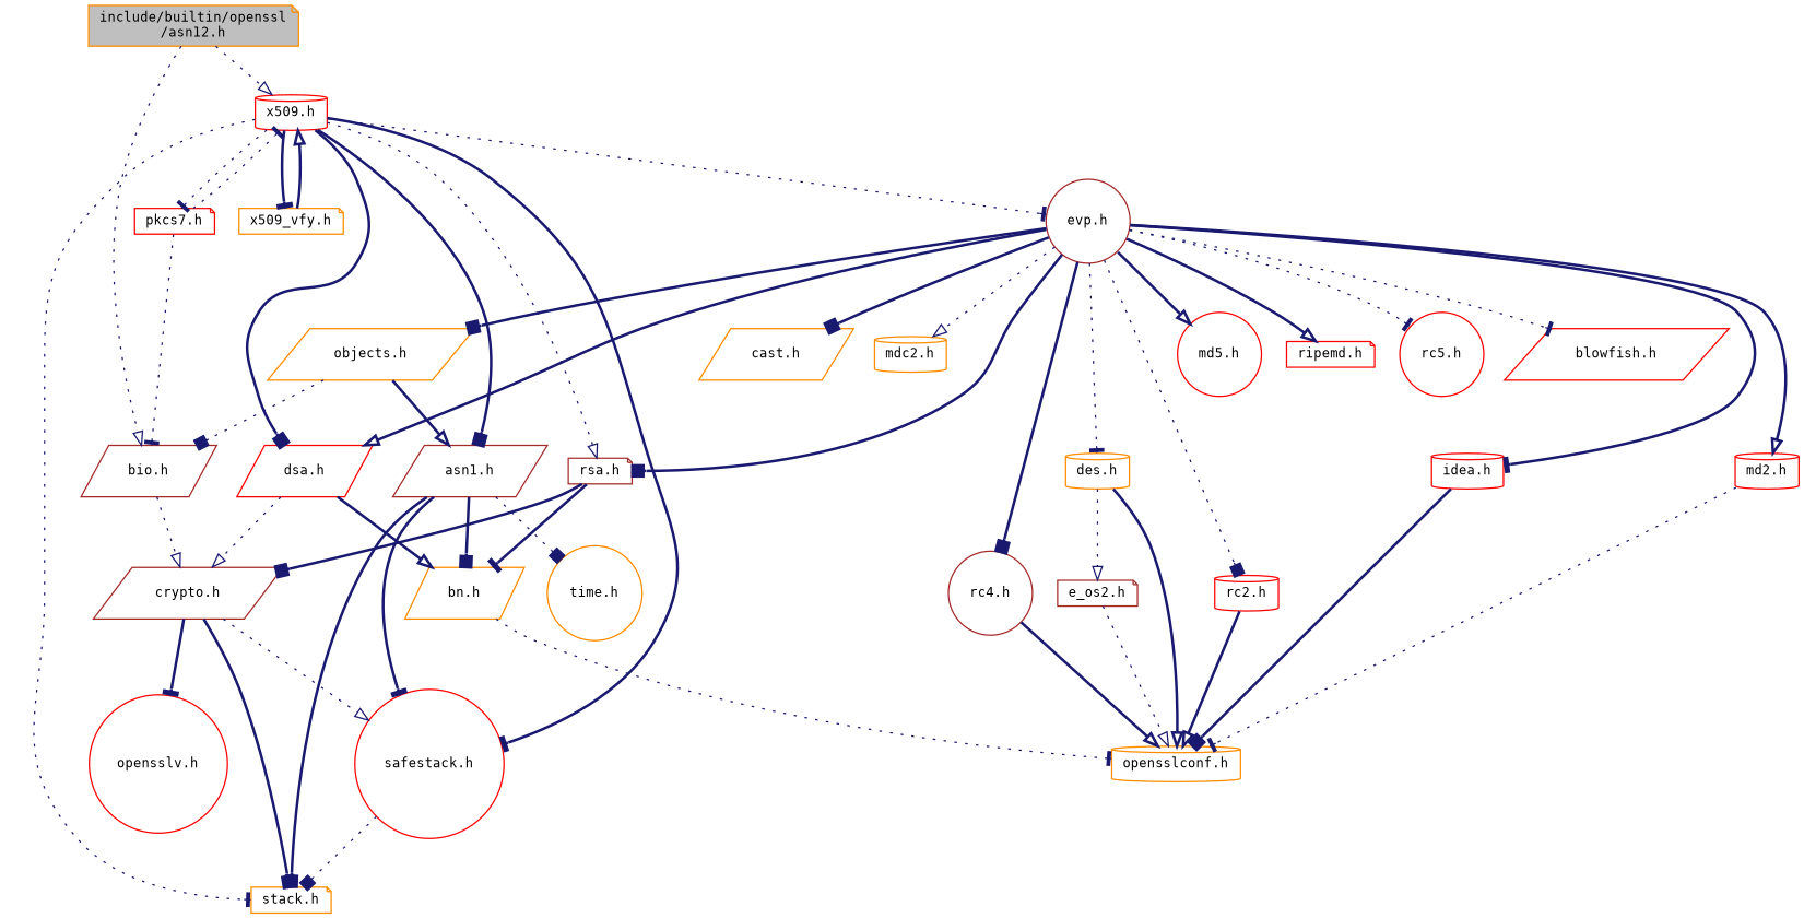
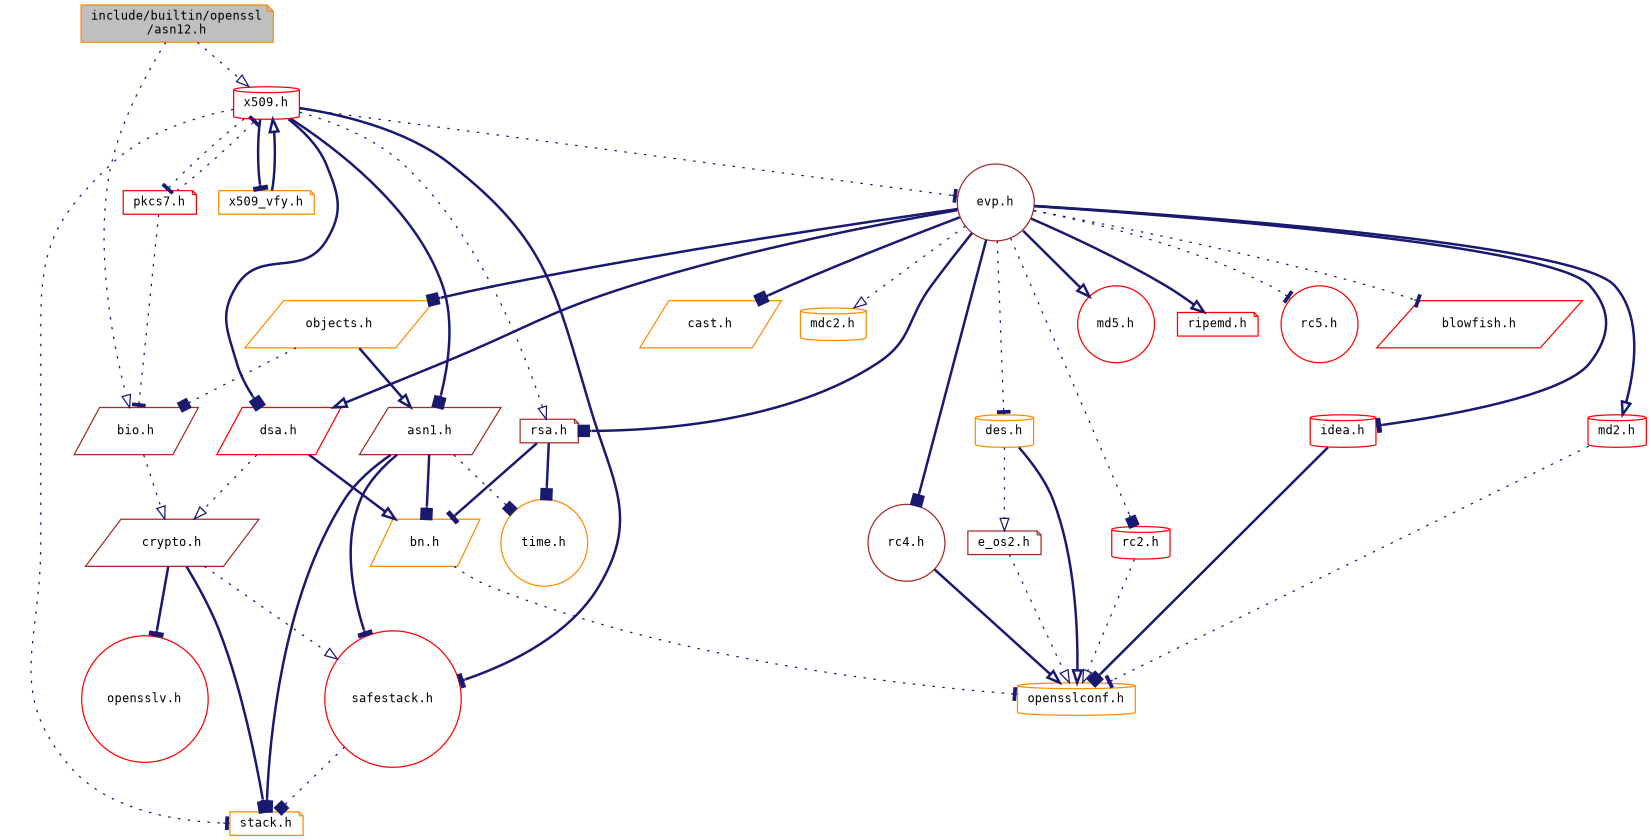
  digraph {
    fontname="DejaVu Sans Mono"
    node [color=red fillcolor=white fontname="DejaVu Sans Mono" fontsize=10 shape=parallelogram style=filled]
    edge [arrowhead=onormal color=midnightblue fontname="DejaVu Sans Mono" fontsize=10 labelfontname=Helvetica labelfontsize=10 style=bold]
    n1 [color=darkorange fillcolor=grey75 fontcolor=black height=0.2 label="include/builtin/openssl\l/asn12.h" shape=note width=0.4]
    n2 [color=brown height=0.2 label="bio.h" width=0.4]
    n3 [height=0.2 label="x509.h" shape=cylinder width=0.4]
    n4 [color=brown height=0.2 label="crypto.h" width=0.4]
    n5 [color=darkorange height=0.2 label="stack.h" shape=note width=0.4]
    n6 [height=0.2 label="safestack.h" shape=circle width=0.4]
    n7 [color=brown height=0.2 label="asn1.h" width=0.4]
    n8 [color=brown height=0.2 label="rsa.h" shape=note width=0.4]
    n9 [height=0.2 label="dsa.h" width=0.4]
    n10 [color=brown height=0.2 label="evp.h" shape=circle width=0.4]
    n11 [color=darkorange height=0.2 label="x509_vfy.h" shape=note width=0.4]
    n12 [height=0.2 label="pkcs7.h" shape=note width=0.4]
    n13 [height=0.2 label="opensslv.h" shape=circle width=0.4]
    n14 [color=darkorange height=0.2 label="time.h" shape=circle width=0.4]
    n15 [color=darkorange height=0.2 label="bn.h" width=0.4]
    n16 [height=0.2 label="md2.h" shape=cylinder width=0.4]
    n17 [height=0.2 label="md5.h" shape=circle width=0.4]
    n18 [height=0.2 label="ripemd.h" shape=note width=0.4]
    n19 [color=darkorange height=0.2 label="des.h" shape=cylinder width=0.4]
    n20 [color=brown height=0.2 label="rc4.h" shape=circle width=0.4]
    n21 [height=0.2 label="rc2.h" shape=cylinder width=0.4]
    n22 [height=0.2 label="rc5.h" shape=circle width=0.4]
    n23 [height=0.2 label="blowfish.h" width=0.4]
    n24 [color=darkorange height=0.2 label="cast.h" width=0.4]
    n25 [height=0.2 label="idea.h" shape=cylinder width=0.4]
    n26 [color=darkorange height=0.2 label="mdc2.h" shape=cylinder width=0.4]
    n27 [color=darkorange height=0.2 label="objects.h" width=0.4]
    n28 [color=darkorange height=0.2 label="opensslconf.h" shape=cylinder width=0.4]
    n29 [color=brown height=0.2 label="e_os2.h" shape=note width=0.4]
    n1 -> n2 [style=dotted]
    n1 -> n3 [style=dotted]
    n2 -> n4 [style=dotted]
    n3 -> n5 [arrowhead=tee style=dotted]
    n3 -> n6 [arrowhead=tee]
    n3 -> n7 [arrowhead=box]
    n3 -> n8 [style=dotted]
    n3 -> n9 [arrowhead=box]
    n3 -> n10 [arrowhead=tee style=dotted]
    n3 -> n11 [arrowhead=tee]
    n3 -> n12 [arrowhead=tee style=dotted]
    n4 -> n5 [arrowhead=box]
    n4 -> n6 [style=dotted]
    n4 -> n13 [arrowhead=tee]
    n6 -> n5 [arrowhead=box style=dotted]
    n7 -> n5 [arrowhead=box]
    n7 -> n6 [arrowhead=tee]
    n7 -> n14 [arrowhead=box style=dotted]
    n7 -> n15 [arrowhead=box]
-   n8 -> n4 [arrowhead=box]
+   n8 -> n14 [arrowhead=box]
    n8 -> n15 [arrowhead=tee]
    n9 -> n4 [style=dotted]
    n9 -> n15
    n10 -> n8 [arrowhead=box]
    n10 -> n9
    n10 -> n16
    n10 -> n17
    n10 -> n18
    n10 -> n19 [arrowhead=tee style=dotted]
    n10 -> n20 [arrowhead=box]
    n10 -> n21 [arrowhead=box style=dotted]
    n10 -> n22 [arrowhead=tee style=dotted]
    n10 -> n23 [arrowhead=tee style=dotted]
    n10 -> n24 [arrowhead=box]
    n10 -> n25 [arrowhead=tee]
    n10 -> n26 [style=dotted]
    n10 -> n27 [arrowhead=box]
    n11 -> n3
    n12 -> n2 [arrowhead=tee style=dotted]
    n12 -> n3 [arrowhead=tee style=dotted]
    n15 -> n28 [arrowhead=tee style=dotted]
    n16 -> n28 [arrowhead=tee style=dotted]
    n19 -> n28
    n19 -> n29 [style=dotted]
    n20 -> n28
-   n21 -> n28
+   n21 -> n28 [style=dotted]
    n25 -> n28 [arrowhead=box]
    n27 -> n2 [arrowhead=box style=dotted]
    n27 -> n7
    n29 -> n28 [style=dotted]
  }
